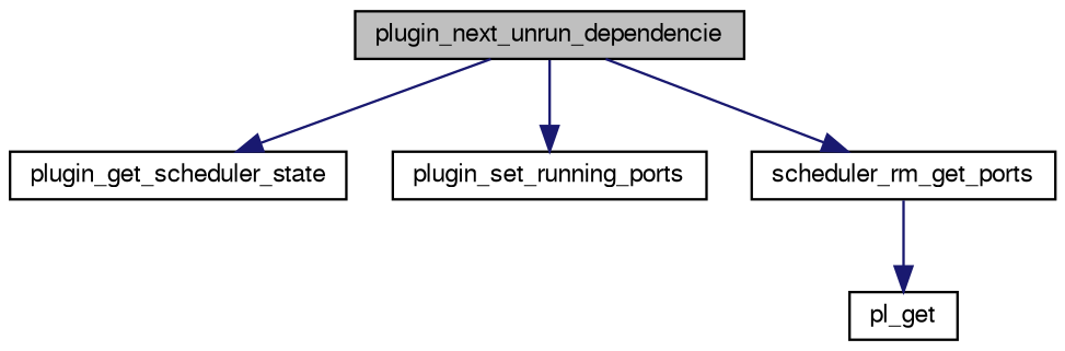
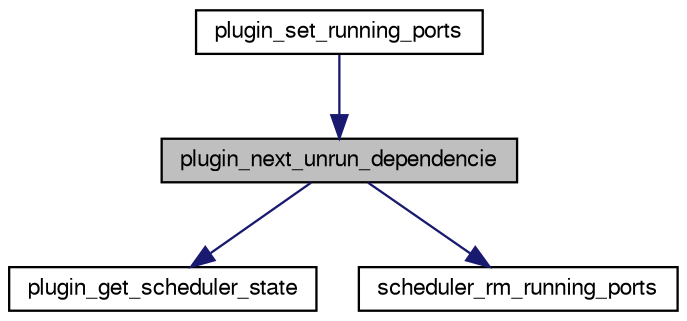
  digraph {
    rankdir=TB
    node [color=black fontname=FreeSans fontsize=10 shape=record]
    edge [color=midnightblue fontname=FreeSans fontsize=10 labelfontname=FreeSans labelfontsize=10 style=solid]
    n1 [fillcolor=grey75 fontcolor=black height=0.2 label=plugin_next_unrun_dependencie style=filled width=0.4]
    n2 [height=0.2 label=plugin_get_scheduler_state width=0.4]
    n3 [height=0.2 label=plugin_set_running_ports width=0.4]
-   n4 [height=0.2 label=scheduler_rm_get_ports width=0.4]
-   n5 [height=0.2 label=pl_get width=0.4]
+   n4 [height=0.2 label=scheduler_rm_running_ports width=0.4]
    n1 -> n2
-   n1 -> n3
+   n3 -> n1
    n1 -> n4
-   n4 -> n5
  }
